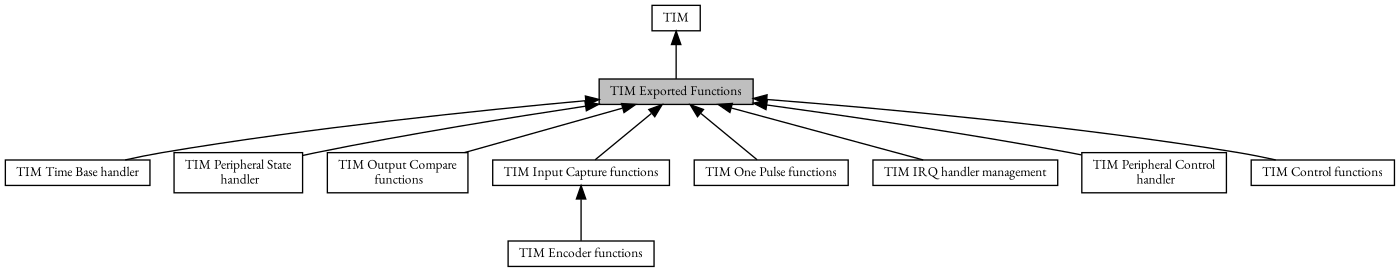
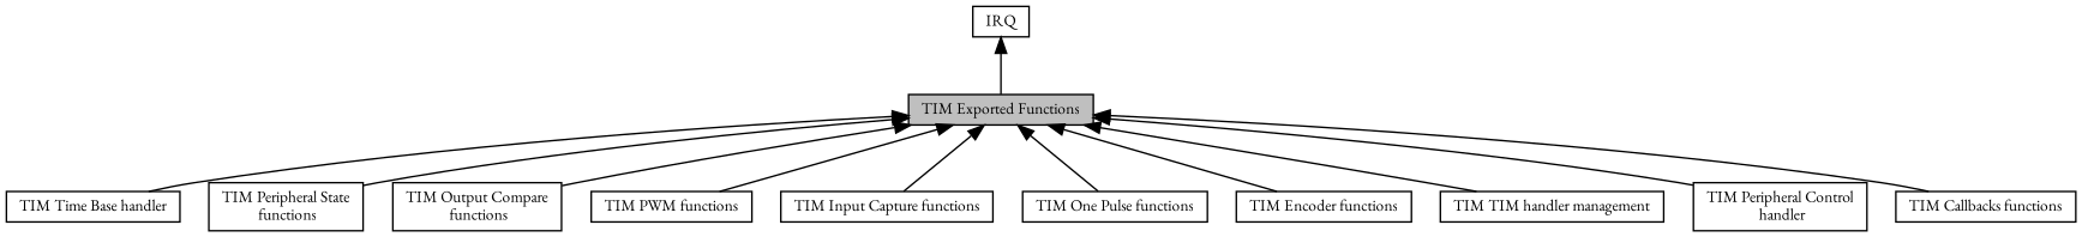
  digraph {
    fontname="EB Garamond"
    rankdir=TB
    node [color=black fillcolor=white fontname="EB Garamond" fontsize=10 shape=box style=filled]
    edge [dir=back fontname="EB Garamond" fontsize=10 labelfontname=Helvetica labelfontsize=10 shape=plaintext style=solid]
-   n1 [height=0.2 label=TIM width=0.4]
+   n1 [height=0.2 label=IRQ width=0.4]
    n2 [fillcolor=grey75 fontcolor=black height=0.2 label="TIM Exported Functions" width=0.4]
    n3 [height=0.2 label="TIM Time Base handler" width=0.4]
-   n4 [height=0.2 label="TIM Peripheral State\l handler" width=0.4]
+   n4 [height=0.2 label="TIM Peripheral State\l functions" width=0.4]
    n5 [height=0.2 label="TIM Output Compare\l functions" width=0.4]
+   n6 [height=0.2 label="TIM PWM functions" width=0.4]
    n7 [height=0.2 label="TIM Input Capture functions" width=0.4]
    n8 [height=0.2 label="TIM One Pulse functions" width=0.4]
    n9 [height=0.2 label="TIM Encoder functions" width=0.4]
-   n10 [height=0.2 label="TIM IRQ handler management" width=0.4]
+   n10 [height=0.2 label="TIM TIM handler management" width=0.4]
    n11 [height=0.2 label="TIM Peripheral Control\l handler" width=0.4]
-   n12 [height=0.2 label="TIM Control functions" width=0.4]
+   n12 [height=0.2 label="TIM Callbacks functions" width=0.4]
    n1 -> n2
    n2 -> n3
    n2 -> n4
    n2 -> n5
+   n2 -> n6
    n2 -> n7
    n2 -> n8
-   n7 -> n9
+   n2 -> n9
    n2 -> n10
    n2 -> n11
    n2 -> n12
  }
